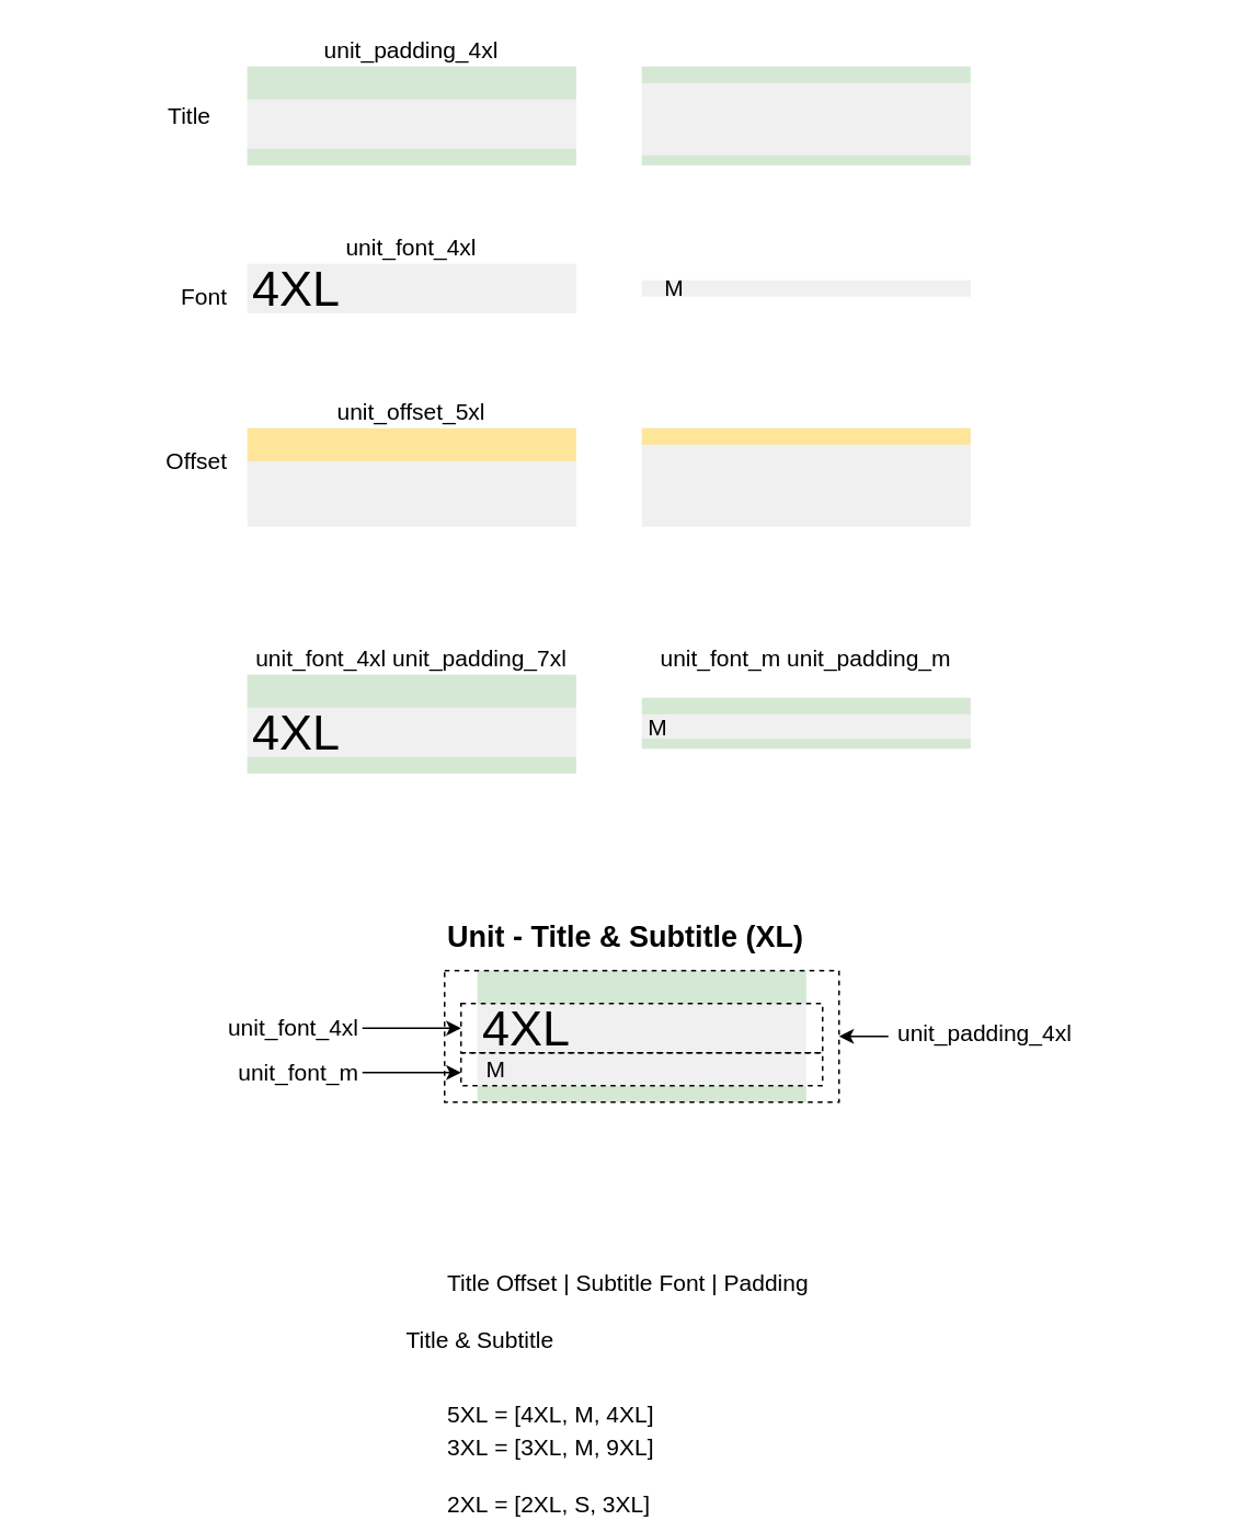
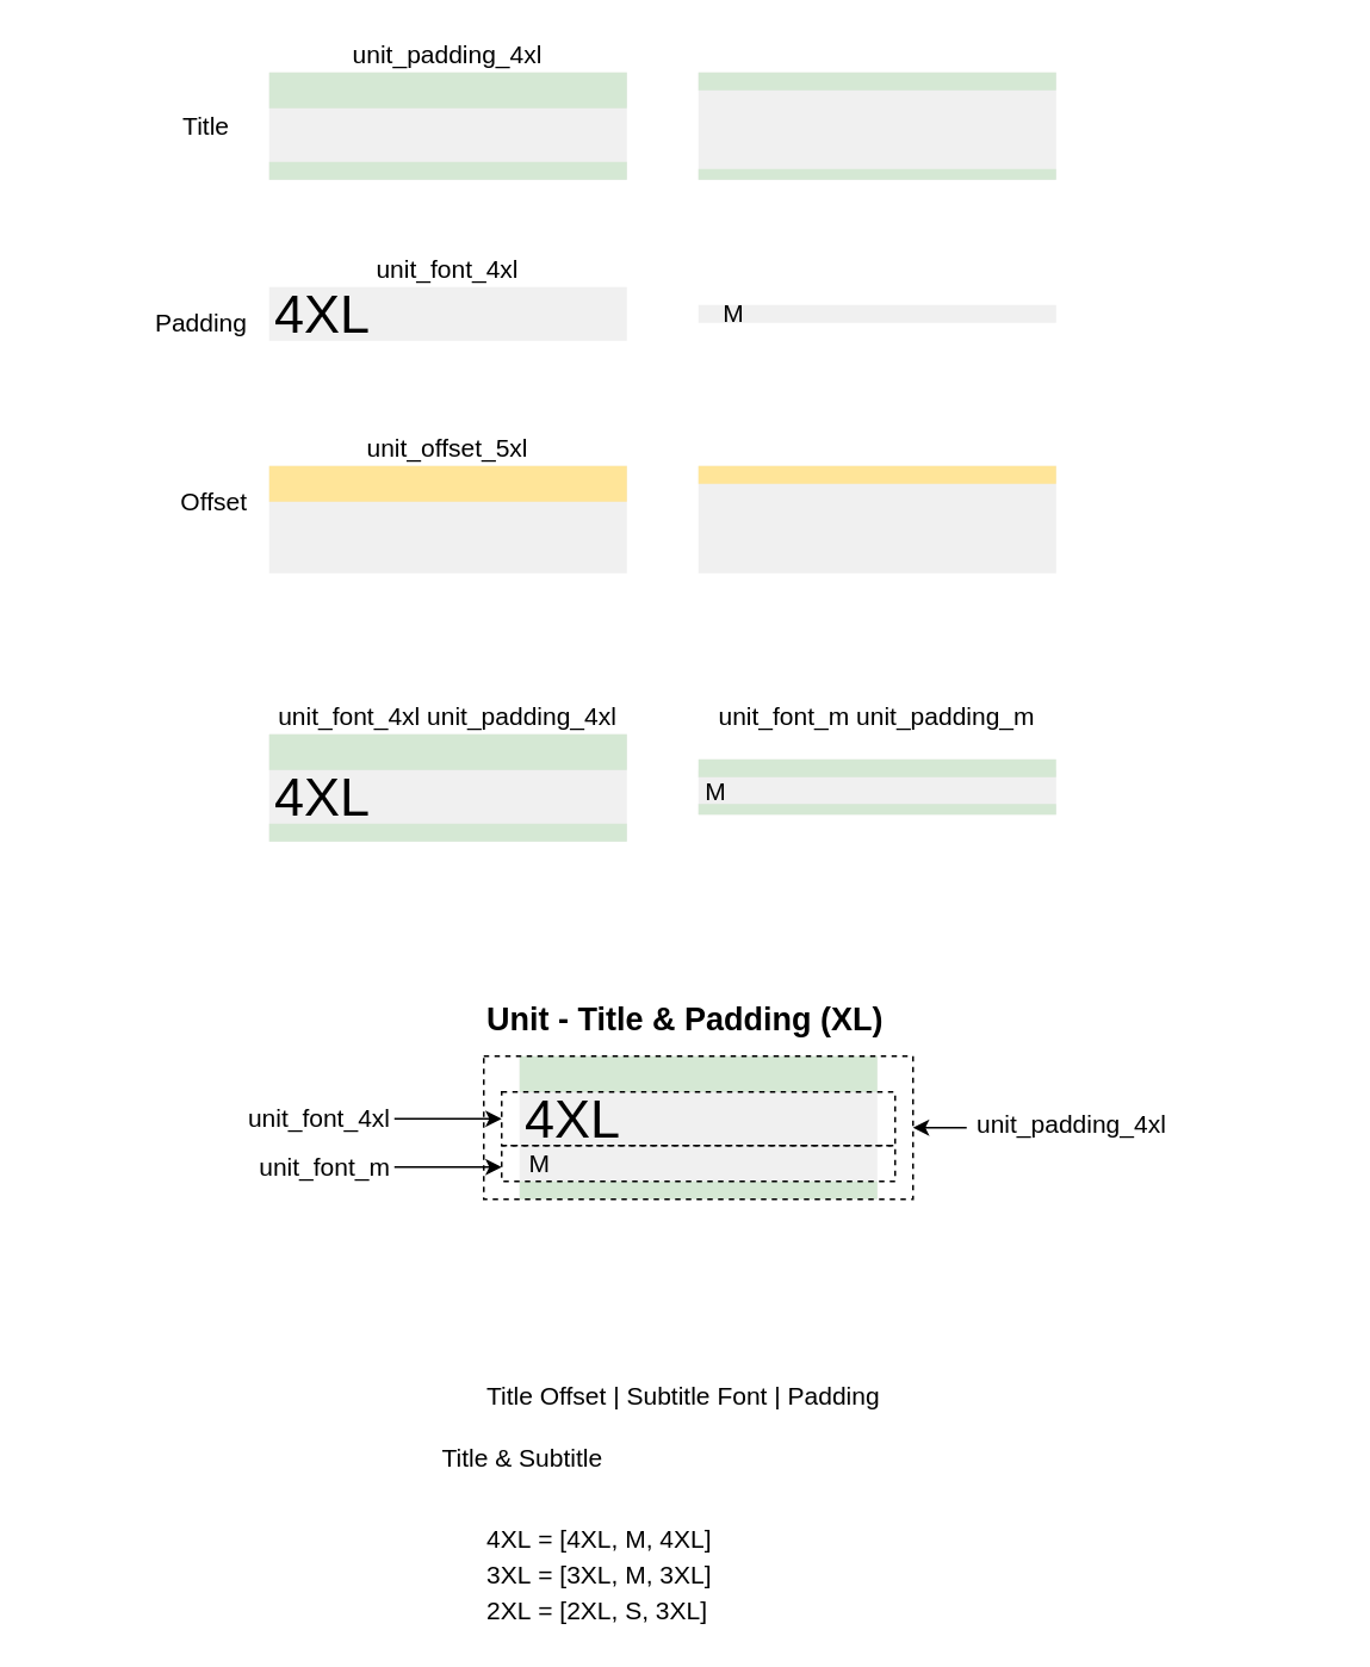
  <mxCell id="0" />
  <mxCell id="1" parent="0" />
  <mxCell id="2" value="" style="rounded=0;whiteSpace=wrap;html=1;strokeColor=none;fillColor=#F0F0F0;" vertex="1" parent="1"><mxGeometry x="150" y="40" width="200" height="60" as="geometry" /></mxCell>
  <mxCell id="3" value="" style="rounded=0;whiteSpace=wrap;html=1;strokeColor=none;fillColor=#D5E8D4;" vertex="1" parent="1"><mxGeometry x="150" y="40" width="200" height="20" as="geometry" /></mxCell>
  <mxCell id="4" value="" style="rounded=0;whiteSpace=wrap;html=1;strokeColor=none;fillColor=#D5E8D4;" vertex="1" parent="1"><mxGeometry x="150" y="90" width="200" height="10" as="geometry" /></mxCell>
  <mxCell id="5" value="" style="rounded=0;whiteSpace=wrap;html=1;strokeColor=none;gradientColor=none;fillColor=#F0F0F0;" vertex="1" parent="1"><mxGeometry x="390" y="40" width="200" height="60" as="geometry" /></mxCell>
  <mxCell id="6" value="" style="rounded=0;whiteSpace=wrap;html=1;strokeColor=none;fillColor=#D5E8D4;" vertex="1" parent="1"><mxGeometry x="390" y="40" width="200" height="10" as="geometry" /></mxCell>
  <mxCell id="7" value="" style="rounded=0;whiteSpace=wrap;html=1;strokeColor=none;fillColor=#D5E8D4;" vertex="1" parent="1"><mxGeometry x="390" y="94" width="200" height="6" as="geometry" /></mxCell>
  <mxCell id="8" value="" style="rounded=0;whiteSpace=wrap;html=1;strokeColor=none;fillColor=#F0F0F0;" vertex="1" parent="1"><mxGeometry x="150" y="410" width="200" height="60" as="geometry" /></mxCell>
  <mxCell id="9" value="" style="rounded=0;whiteSpace=wrap;html=1;strokeColor=none;fillColor=#D5E8D4;" vertex="1" parent="1"><mxGeometry x="150" y="410" width="200" height="20" as="geometry" /></mxCell>
  <mxCell id="10" value="" style="rounded=0;whiteSpace=wrap;html=1;strokeColor=none;fillColor=#D5E8D4;" vertex="1" parent="1"><mxGeometry x="150" y="460" width="200" height="10" as="geometry" /></mxCell>
  <mxCell id="11" value="" style="rounded=0;whiteSpace=wrap;html=1;strokeColor=none;fillColor=#F0F0F0;" vertex="1" parent="1"><mxGeometry x="150" y="160" width="200" height="30" as="geometry" /></mxCell>
  <mxCell id="12" value="4XL" style="text;html=1;strokeColor=none;fillColor=none;align=center;verticalAlign=middle;whiteSpace=wrap;rounded=0;fontSize=30;" vertex="1" parent="1"><mxGeometry x="160" y="165" width="40" height="20" as="geometry" /></mxCell>
  <mxCell id="13" value="4XL" style="text;html=1;strokeColor=none;fillColor=none;align=center;verticalAlign=middle;whiteSpace=wrap;rounded=0;fontSize=30;" vertex="1" parent="1"><mxGeometry x="160" y="435" width="40" height="20" as="geometry" /></mxCell>
  <mxCell id="14" value="" style="rounded=0;whiteSpace=wrap;html=1;strokeColor=none;fillColor=#F0F0F0;" vertex="1" parent="1"><mxGeometry x="390" y="430" width="200" height="25" as="geometry" /></mxCell>
  <mxCell id="15" value="" style="rounded=0;whiteSpace=wrap;html=1;strokeColor=none;fillColor=#F0F0F0;" vertex="1" parent="1"><mxGeometry x="390" y="170" width="200" height="10" as="geometry" /></mxCell>
  <mxCell id="16" value="M" style="text;html=1;strokeColor=none;fillColor=none;align=center;verticalAlign=middle;whiteSpace=wrap;rounded=0;fontSize=14;" vertex="1" parent="1"><mxGeometry x="390" y="165" width="40" height="20" as="geometry" /></mxCell>
  <mxCell id="17" value="" style="rounded=0;whiteSpace=wrap;html=1;strokeColor=none;fillColor=#D5E8D4;" vertex="1" parent="1"><mxGeometry x="390" y="424" width="200" height="10" as="geometry" /></mxCell>
  <mxCell id="18" value="" style="rounded=0;whiteSpace=wrap;html=1;strokeColor=none;fillColor=#D5E8D4;" vertex="1" parent="1"><mxGeometry x="390" y="449" width="200" height="6" as="geometry" /></mxCell>
  <mxCell id="19" value="M" style="text;html=1;strokeColor=none;fillColor=none;align=center;verticalAlign=middle;whiteSpace=wrap;rounded=0;fontSize=14;" vertex="1" parent="1"><mxGeometry x="390" y="432" width="20" height="20" as="geometry" /></mxCell>
  <mxCell id="20" value="" style="rounded=0;whiteSpace=wrap;html=1;strokeColor=none;fillColor=#F0F0F0;" vertex="1" parent="1"><mxGeometry x="150" y="260" width="200" height="60" as="geometry" /></mxCell>
  <mxCell id="21" value="" style="rounded=0;whiteSpace=wrap;html=1;strokeColor=none;fillColor=#FFE599;" vertex="1" parent="1"><mxGeometry x="150" y="260" width="200" height="20" as="geometry" /></mxCell>
  <mxCell id="22" value="" style="rounded=0;whiteSpace=wrap;html=1;strokeColor=none;gradientColor=none;fillColor=#F0F0F0;" vertex="1" parent="1"><mxGeometry x="390" y="260" width="200" height="60" as="geometry" /></mxCell>
  <mxCell id="23" value="" style="rounded=0;whiteSpace=wrap;html=1;strokeColor=none;fillColor=#FFE599;" vertex="1" parent="1"><mxGeometry x="390" y="260" width="200" height="10" as="geometry" /></mxCell>
  <mxCell id="24" value="Title" style="text;html=1;strokeColor=none;fillColor=none;align=right;verticalAlign=middle;whiteSpace=wrap;rounded=0;fontSize=14;" vertex="1" parent="1"><mxGeometry x="20" y="60" width="110" height="20" as="geometry" /></mxCell>
- <mxCell id="25" value="Font" style="text;html=1;strokeColor=none;fillColor=none;align=right;verticalAlign=middle;whiteSpace=wrap;rounded=0;fontSize=14;" vertex="1" parent="1"><mxGeometry x="30" y="170" width="110" height="20" as="geometry" /></mxCell>
+ <mxCell id="25" value="Padding" style="text;html=1;strokeColor=none;fillColor=none;align=right;verticalAlign=middle;whiteSpace=wrap;rounded=0;fontSize=14;" vertex="1" parent="1"><mxGeometry x="30" y="170" width="110" height="20" as="geometry" /></mxCell>
  <mxCell id="26" value="Offset" style="text;html=1;strokeColor=none;fillColor=none;align=right;verticalAlign=middle;whiteSpace=wrap;rounded=0;fontSize=14;" vertex="1" parent="1"><mxGeometry x="30" y="270" width="110" height="20" as="geometry" /></mxCell>
  <mxCell id="27" value="" style="rounded=0;whiteSpace=wrap;html=1;strokeColor=none;fillColor=#F0F0F0;" vertex="1" parent="1"><mxGeometry x="290" y="590" width="200" height="80" as="geometry" /></mxCell>
  <mxCell id="28" value="" style="rounded=0;whiteSpace=wrap;html=1;strokeColor=none;fillColor=#D5E8D4;" vertex="1" parent="1"><mxGeometry x="290" y="590" width="200" height="20" as="geometry" /></mxCell>
  <mxCell id="29" value="" style="rounded=0;whiteSpace=wrap;html=1;strokeColor=none;fillColor=#D5E8D4;" vertex="1" parent="1"><mxGeometry x="290" y="660" width="200" height="10" as="geometry" /></mxCell>
  <mxCell id="30" value="4XL" style="text;html=1;strokeColor=none;fillColor=none;align=center;verticalAlign=middle;whiteSpace=wrap;rounded=0;fontSize=30;" vertex="1" parent="1"><mxGeometry x="300" y="615" width="40" height="20" as="geometry" /></mxCell>
  <mxCell id="31" value="M" style="text;html=1;strokeColor=none;fillColor=none;align=center;verticalAlign=middle;whiteSpace=wrap;rounded=0;fontSize=14;" vertex="1" parent="1"><mxGeometry x="293" y="640" width="17" height="20" as="geometry" /></mxCell>
  <mxCell id="32" value="unit_offset_5xl" style="text;html=1;strokeColor=none;fillColor=none;align=center;verticalAlign=middle;whiteSpace=wrap;rounded=0;fontSize=14;" vertex="1" parent="1"><mxGeometry x="150" y="240" width="200" height="20" as="geometry" /></mxCell>
  <mxCell id="33" value="unit_font_4xl" style="text;html=1;strokeColor=none;fillColor=none;align=center;verticalAlign=middle;whiteSpace=wrap;rounded=0;fontSize=14;" vertex="1" parent="1"><mxGeometry x="150" y="140" width="200" height="20" as="geometry" /></mxCell>
  <mxCell id="34" value="unit_padding_4xl" style="text;html=1;strokeColor=none;fillColor=none;align=center;verticalAlign=middle;whiteSpace=wrap;rounded=0;fontSize=14;" vertex="1" parent="1"><mxGeometry x="150" y="20" width="200" height="20" as="geometry" /></mxCell>
- <mxCell id="35" value="unit_font_4xl unit_padding_7xl" style="text;html=1;strokeColor=none;fillColor=none;align=center;verticalAlign=middle;whiteSpace=wrap;rounded=0;fontSize=14;" vertex="1" parent="1"><mxGeometry x="150" y="390" width="200" height="20" as="geometry" /></mxCell>
+ <mxCell id="35" value="unit_font_4xl unit_padding_4xl" style="text;html=1;strokeColor=none;fillColor=none;align=center;verticalAlign=middle;whiteSpace=wrap;rounded=0;fontSize=14;" vertex="1" parent="1"><mxGeometry x="150" y="390" width="200" height="20" as="geometry" /></mxCell>
  <mxCell id="36" value="unit_font_m unit_padding_m" style="text;html=1;strokeColor=none;fillColor=none;align=center;verticalAlign=middle;whiteSpace=wrap;rounded=0;fontSize=14;" vertex="1" parent="1"><mxGeometry x="390" y="390" width="200" height="20" as="geometry" /></mxCell>
  <mxCell id="37" value="unit_font_4xl" style="text;html=1;strokeColor=none;fillColor=none;align=right;verticalAlign=middle;whiteSpace=wrap;rounded=0;fontSize=14;" vertex="1" parent="1"><mxGeometry x="20" y="615" width="200" height="20" as="geometry" /></mxCell>
  <mxCell id="38" value="" style="endArrow=classic;html=1;fontSize=14;exitX=1;exitY=0.5;exitDx=0;exitDy=0;" edge="1" parent="1" source="37"><mxGeometry width="50" height="50" relative="1" as="geometry"><mxPoint x="220" y="610" as="sourcePoint" /><mxPoint x="280" y="625" as="targetPoint" /></mxGeometry></mxCell>
  <mxCell id="39" value="" style="rounded=0;whiteSpace=wrap;html=1;strokeColor=#000000;fillColor=none;gradientColor=none;fontSize=14;align=right;dashed=1;" vertex="1" parent="1"><mxGeometry x="280" y="610" width="220" height="30" as="geometry" /></mxCell>
  <mxCell id="40" value="unit_font_m" style="text;html=1;strokeColor=none;fillColor=none;align=right;verticalAlign=middle;whiteSpace=wrap;rounded=0;fontSize=14;" vertex="1" parent="1"><mxGeometry x="20" y="642" width="200" height="20" as="geometry" /></mxCell>
  <mxCell id="41" value="" style="endArrow=classic;html=1;fontSize=14;exitX=1;exitY=0.5;exitDx=0;exitDy=0;" edge="1" parent="1" source="40"><mxGeometry width="50" height="50" relative="1" as="geometry"><mxPoint x="220" y="637" as="sourcePoint" /><mxPoint x="280" y="652" as="targetPoint" /></mxGeometry></mxCell>
  <mxCell id="42" value="" style="rounded=0;whiteSpace=wrap;html=1;strokeColor=#000000;fillColor=none;gradientColor=none;fontSize=14;align=right;dashed=1;" vertex="1" parent="1"><mxGeometry x="280" y="640" width="220" height="20" as="geometry" /></mxCell>
  <mxCell id="43" value="" style="rounded=0;whiteSpace=wrap;html=1;strokeColor=#000000;fillColor=none;gradientColor=none;fontSize=14;align=right;dashed=1;" vertex="1" parent="1"><mxGeometry x="270" y="590" width="240" height="80" as="geometry" /></mxCell>
  <mxCell id="44" value="unit_padding_4xl" style="text;html=1;strokeColor=none;fillColor=none;align=left;verticalAlign=middle;whiteSpace=wrap;rounded=0;fontSize=14;" vertex="1" parent="1"><mxGeometry x="544" y="618" width="200" height="20" as="geometry" /></mxCell>
  <mxCell id="45" value="" style="endArrow=classic;html=1;fontSize=14;entryX=1;entryY=0.5;entryDx=0;entryDy=0;" edge="1" parent="1" target="43"><mxGeometry width="50" height="50" relative="1" as="geometry"><mxPoint x="540" y="630" as="sourcePoint" /><mxPoint x="290" y="635" as="targetPoint" /></mxGeometry></mxCell>
- <mxCell id="46" value="Unit - Title &amp;amp; Subtitle (XL)" style="text;html=1;strokeColor=none;fillColor=none;align=left;verticalAlign=middle;whiteSpace=wrap;rounded=0;dashed=1;fontSize=18;fontStyle=1" vertex="1" parent="1"><mxGeometry x="270" y="560" width="240" height="20" as="geometry" /></mxCell>
+ <mxCell id="46" value="Unit - Title &amp;amp; Padding (XL)" style="text;html=1;strokeColor=none;fillColor=none;align=left;verticalAlign=middle;whiteSpace=wrap;rounded=0;dashed=1;fontSize=18;fontStyle=1" vertex="1" parent="1"><mxGeometry x="270" y="560" width="240" height="20" as="geometry" /></mxCell>
  <mxCell id="47" value="Title &amp; Subtitle" style="text;html=1;fontSize=14;" vertex="1" parent="1"><mxGeometry x="245" y="800" width="120" height="30" as="geometry" /></mxCell>
  <mxCell id="48" value="&lt;span&gt;Title Offset&amp;nbsp;&lt;/span&gt;| Subtitle Font&amp;nbsp;| Padding" style="text;html=1;strokeColor=none;fillColor=none;align=left;verticalAlign=middle;whiteSpace=wrap;rounded=0;dashed=1;fontSize=14;" vertex="1" parent="1"><mxGeometry x="270" y="770" width="380" height="20" as="geometry" /></mxCell>
- <mxCell id="49" value="5XL&amp;nbsp;= [4XL, M, 4XL]" style="text;html=1;strokeColor=none;fillColor=none;align=left;verticalAlign=middle;whiteSpace=wrap;rounded=0;dashed=1;fontSize=14;" vertex="1" parent="1"><mxGeometry x="270" y="850" width="380" height="20" as="geometry" /></mxCell>
- <mxCell id="50" value="3XL&amp;nbsp;= [3XL, M, 9XL]" style="text;html=1;strokeColor=none;fillColor=none;align=left;verticalAlign=middle;whiteSpace=wrap;rounded=0;dashed=1;fontSize=14;" vertex="1" parent="1"><mxGeometry x="270" y="870" width="380" height="20" as="geometry" /></mxCell>
- <mxCell id="51" value="2XL&amp;nbsp;= [2XL, S, 3XL]" style="text;html=1;strokeColor=none;fillColor=none;align=left;verticalAlign=middle;whiteSpace=wrap;rounded=0;dashed=1;fontSize=14;" vertex="1" parent="1"><mxGeometry x="270" y="905" width="380" height="20" as="geometry" /></mxCell>
+ <mxCell id="49" value="4XL&amp;nbsp;= [4XL, M, 4XL]" style="text;html=1;strokeColor=none;fillColor=none;align=left;verticalAlign=middle;whiteSpace=wrap;rounded=0;dashed=1;fontSize=14;" vertex="1" parent="1"><mxGeometry x="270" y="850" width="380" height="20" as="geometry" /></mxCell>
+ <mxCell id="50" value="3XL&amp;nbsp;= [3XL, M, 3XL]" style="text;html=1;strokeColor=none;fillColor=none;align=left;verticalAlign=middle;whiteSpace=wrap;rounded=0;dashed=1;fontSize=14;" vertex="1" parent="1"><mxGeometry x="270" y="870" width="380" height="20" as="geometry" /></mxCell>
+ <mxCell id="51" value="2XL&amp;nbsp;= [2XL, S, 3XL]" style="text;html=1;strokeColor=none;fillColor=none;align=left;verticalAlign=middle;whiteSpace=wrap;rounded=0;dashed=1;fontSize=14;" vertex="1" parent="1"><mxGeometry x="270" y="890" width="380" height="20" as="geometry" /></mxCell>
